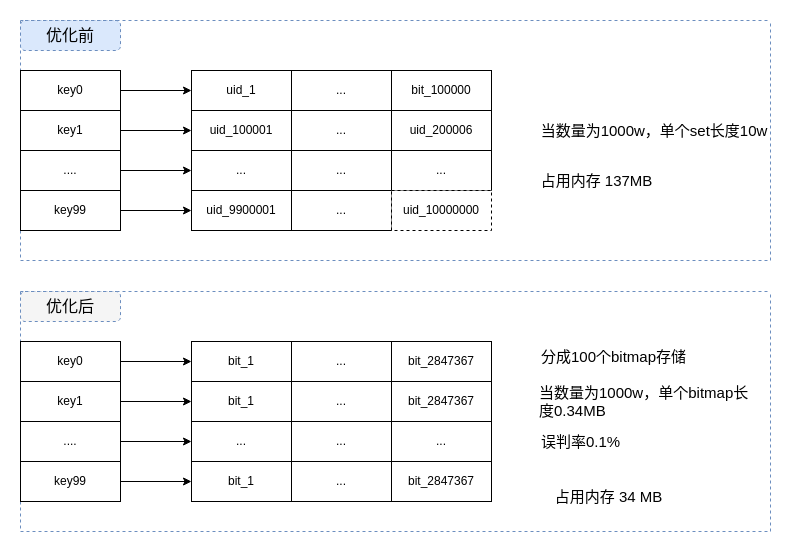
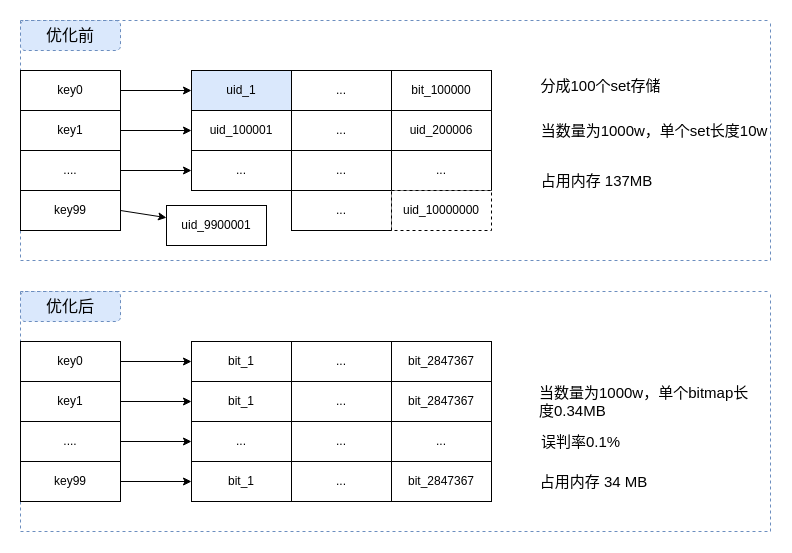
  <mxCell id="0" />
  <mxCell id="1" parent="0" />
  <mxCell id="2" value="" style="swimlane;startSize=0;fontFamily=Verdana;fontSize=13;dashed=1;fillColor=#dae8fc;strokeColor=#6c8ebf;movable=1;resizable=1;rotatable=1;deletable=1;editable=1;connectable=1;" vertex="1" parent="1"><mxGeometry x="20" y="20" width="750" height="240" as="geometry" /></mxCell>
  <mxCell id="3" value="优化前" style="rounded=1;whiteSpace=wrap;html=1;dashed=1;fontFamily=Verdana;fontSize=16;fillColor=#dae8fc;strokeColor=#6c8ebf;" vertex="1" parent="2"><mxGeometry width="100" height="30" as="geometry" /></mxCell>
  <mxCell id="4" value="key0" style="rounded=0;whiteSpace=wrap;html=1;" vertex="1" parent="2"><mxGeometry y="50" width="100" height="40" as="geometry" /></mxCell>
  <mxCell id="5" value="key1" style="rounded=0;whiteSpace=wrap;html=1;" vertex="1" parent="2"><mxGeometry y="90" width="100" height="40" as="geometry" /></mxCell>
  <mxCell id="6" value="...." style="rounded=0;whiteSpace=wrap;html=1;" vertex="1" parent="2"><mxGeometry y="130" width="100" height="40" as="geometry" /></mxCell>
  <mxCell id="7" value="key99" style="rounded=0;whiteSpace=wrap;html=1;" vertex="1" parent="2"><mxGeometry y="170" width="100" height="40" as="geometry" /></mxCell>
- <mxCell id="8" value="uid_1" style="rounded=0;whiteSpace=wrap;html=1;" vertex="1" parent="2"><mxGeometry x="171" y="50" width="100" height="40" as="geometry" /></mxCell>
+ <mxCell id="8" value="uid_1" style="rounded=0;whiteSpace=wrap;html=1;fillColor=#dae8fc;" vertex="1" parent="2"><mxGeometry x="171" y="50" width="100" height="40" as="geometry" /></mxCell>
  <mxCell id="9" value="..." style="rounded=0;whiteSpace=wrap;html=1;" vertex="1" parent="2"><mxGeometry x="271" y="50" width="100" height="40" as="geometry" /></mxCell>
  <mxCell id="10" value="bit_100000" style="rounded=0;whiteSpace=wrap;html=1;" vertex="1" parent="2"><mxGeometry x="371" y="50" width="100" height="40" as="geometry" /></mxCell>
  <mxCell id="11" value="uid_100001" style="rounded=0;whiteSpace=wrap;html=1;" vertex="1" parent="2"><mxGeometry x="171" y="90" width="100" height="40" as="geometry" /></mxCell>
  <mxCell id="12" value="..." style="rounded=0;whiteSpace=wrap;html=1;" vertex="1" parent="2"><mxGeometry x="271" y="90" width="100" height="40" as="geometry" /></mxCell>
  <mxCell id="13" value="uid_200006" style="rounded=0;whiteSpace=wrap;html=1;" vertex="1" parent="2"><mxGeometry x="371" y="90" width="100" height="40" as="geometry" /></mxCell>
  <mxCell id="14" value="..." style="rounded=0;whiteSpace=wrap;html=1;" vertex="1" parent="2"><mxGeometry x="171" y="130" width="100" height="40" as="geometry" /></mxCell>
  <mxCell id="15" value="..." style="rounded=0;whiteSpace=wrap;html=1;" vertex="1" parent="2"><mxGeometry x="271" y="130" width="100" height="40" as="geometry" /></mxCell>
  <mxCell id="16" value="..." style="rounded=0;whiteSpace=wrap;html=1;" vertex="1" parent="2"><mxGeometry x="371" y="130" width="100" height="40" as="geometry" /></mxCell>
- <mxCell id="17" value="uid_9900001" style="rounded=0;whiteSpace=wrap;html=1;" vertex="1" parent="2"><mxGeometry x="171" y="170" width="100" height="40" as="geometry" /></mxCell>
+ <mxCell id="17" value="uid_9900001" style="rounded=0;whiteSpace=wrap;html=1;" vertex="1" parent="2"><mxGeometry x="146" y="185" width="100" height="40" as="geometry" /></mxCell>
  <mxCell id="18" value="..." style="rounded=0;whiteSpace=wrap;html=1;" vertex="1" parent="2"><mxGeometry x="271" y="170" width="100" height="40" as="geometry" /></mxCell>
  <mxCell id="19" value="uid_10000000" style="rounded=0;whiteSpace=wrap;html=1;dashed=1;" vertex="1" parent="2"><mxGeometry x="371" y="170" width="100" height="40" as="geometry" /></mxCell>
  <mxCell id="20" value="" style="endArrow=classic;html=1;rounded=0;exitX=1;exitY=0.5;exitDx=0;exitDy=0;entryX=0;entryY=0.5;entryDx=0;entryDy=0;" edge="1" parent="2" source="6" target="14"><mxGeometry width="50" height="50" relative="1" as="geometry"><mxPoint x="351" y="280" as="sourcePoint" /><mxPoint x="401" y="230" as="targetPoint" /></mxGeometry></mxCell>
  <mxCell id="21" value="" style="endArrow=classic;html=1;rounded=0;exitX=1;exitY=0.5;exitDx=0;exitDy=0;" edge="1" parent="2" source="7" target="17"><mxGeometry width="50" height="50" relative="1" as="geometry"><mxPoint x="351" y="280" as="sourcePoint" /><mxPoint x="401" y="230" as="targetPoint" /></mxGeometry></mxCell>
  <mxCell id="22" value="" style="endArrow=classic;html=1;rounded=0;exitX=1;exitY=0.5;exitDx=0;exitDy=0;entryX=0;entryY=0.5;entryDx=0;entryDy=0;" edge="1" parent="2" source="4" target="8"><mxGeometry width="50" height="50" relative="1" as="geometry"><mxPoint x="351" y="280" as="sourcePoint" /><mxPoint x="401" y="230" as="targetPoint" /></mxGeometry></mxCell>
  <mxCell id="23" value="" style="endArrow=classic;html=1;rounded=0;exitX=1;exitY=0.5;exitDx=0;exitDy=0;entryX=0;entryY=0.5;entryDx=0;entryDy=0;" edge="1" parent="2" source="5" target="11"><mxGeometry width="50" height="50" relative="1" as="geometry"><mxPoint x="351" y="280" as="sourcePoint" /><mxPoint x="401" y="230" as="targetPoint" /></mxGeometry></mxCell>
+ <mxCell id="24" value="分成100个set存储" style="text;html=1;strokeColor=none;fillColor=none;align=center;verticalAlign=middle;whiteSpace=wrap;rounded=0;fontSize=15;" vertex="1" parent="2"><mxGeometry x="511" y="50" width="139" height="30" as="geometry" /></mxCell>
  <mxCell id="25" value="当数量为1000w，单个set长度10w" style="text;html=1;strokeColor=none;fillColor=none;align=center;verticalAlign=middle;whiteSpace=wrap;rounded=0;fontSize=15;" vertex="1" parent="2"><mxGeometry x="518" y="90" width="232" height="40" as="geometry" /></mxCell>
  <mxCell id="26" value="占用内存 137MB" style="text;html=1;strokeColor=none;fillColor=none;align=center;verticalAlign=middle;whiteSpace=wrap;rounded=0;fontSize=15;" vertex="1" parent="2"><mxGeometry x="507" y="140" width="139" height="40" as="geometry" /></mxCell>
  <mxCell id="27" value="" style="swimlane;startSize=0;fontFamily=Verdana;fontSize=13;dashed=1;fillColor=#dae8fc;strokeColor=#6c8ebf;movable=1;resizable=1;rotatable=1;deletable=1;editable=1;connectable=1;" vertex="1" parent="1"><mxGeometry x="20" y="291" width="750" height="240" as="geometry" /></mxCell>
- <mxCell id="28" value="优化后" style="rounded=1;whiteSpace=wrap;html=1;dashed=1;fontFamily=Verdana;fontSize=16;fillColor=#f5f5f5;strokeColor=#6c8ebf;" vertex="1" parent="27"><mxGeometry width="100" height="30" as="geometry" /></mxCell>
+ <mxCell id="28" value="优化后" style="rounded=1;whiteSpace=wrap;html=1;dashed=1;fontFamily=Verdana;fontSize=16;fillColor=#dae8fc;strokeColor=#6c8ebf;" vertex="1" parent="27"><mxGeometry width="100" height="30" as="geometry" /></mxCell>
  <mxCell id="29" value="key0" style="rounded=0;whiteSpace=wrap;html=1;" vertex="1" parent="27"><mxGeometry y="50" width="100" height="40" as="geometry" /></mxCell>
  <mxCell id="30" value="key1" style="rounded=0;whiteSpace=wrap;html=1;" vertex="1" parent="27"><mxGeometry y="90" width="100" height="40" as="geometry" /></mxCell>
  <mxCell id="31" value="...." style="rounded=0;whiteSpace=wrap;html=1;" vertex="1" parent="27"><mxGeometry y="130" width="100" height="40" as="geometry" /></mxCell>
  <mxCell id="32" value="key99" style="rounded=0;whiteSpace=wrap;html=1;" vertex="1" parent="27"><mxGeometry y="170" width="100" height="40" as="geometry" /></mxCell>
  <mxCell id="33" value="bit_1" style="rounded=0;whiteSpace=wrap;html=1;" vertex="1" parent="27"><mxGeometry x="171" y="50" width="100" height="40" as="geometry" /></mxCell>
  <mxCell id="34" value="..." style="rounded=0;whiteSpace=wrap;html=1;" vertex="1" parent="27"><mxGeometry x="271" y="50" width="100" height="40" as="geometry" /></mxCell>
  <mxCell id="35" value="bit_2847367" style="rounded=0;whiteSpace=wrap;html=1;" vertex="1" parent="27"><mxGeometry x="371" y="50" width="100" height="40" as="geometry" /></mxCell>
  <mxCell id="36" value="bit_1" style="rounded=0;whiteSpace=wrap;html=1;" vertex="1" parent="27"><mxGeometry x="171" y="90" width="100" height="40" as="geometry" /></mxCell>
  <mxCell id="37" value="..." style="rounded=0;whiteSpace=wrap;html=1;" vertex="1" parent="27"><mxGeometry x="271" y="90" width="100" height="40" as="geometry" /></mxCell>
  <mxCell id="38" value="bit_2847367" style="rounded=0;whiteSpace=wrap;html=1;" vertex="1" parent="27"><mxGeometry x="371" y="90" width="100" height="40" as="geometry" /></mxCell>
  <mxCell id="39" value="..." style="rounded=0;whiteSpace=wrap;html=1;" vertex="1" parent="27"><mxGeometry x="171" y="130" width="100" height="40" as="geometry" /></mxCell>
  <mxCell id="40" value="..." style="rounded=0;whiteSpace=wrap;html=1;" vertex="1" parent="27"><mxGeometry x="271" y="130" width="100" height="40" as="geometry" /></mxCell>
  <mxCell id="41" value="..." style="rounded=0;whiteSpace=wrap;html=1;" vertex="1" parent="27"><mxGeometry x="371" y="130" width="100" height="40" as="geometry" /></mxCell>
  <mxCell id="42" value="bit_1" style="rounded=0;whiteSpace=wrap;html=1;" vertex="1" parent="27"><mxGeometry x="171" y="170" width="100" height="40" as="geometry" /></mxCell>
  <mxCell id="43" value="..." style="rounded=0;whiteSpace=wrap;html=1;" vertex="1" parent="27"><mxGeometry x="271" y="170" width="100" height="40" as="geometry" /></mxCell>
  <mxCell id="44" value="bit_2847367" style="rounded=0;whiteSpace=wrap;html=1;" vertex="1" parent="27"><mxGeometry x="371" y="170" width="100" height="40" as="geometry" /></mxCell>
  <mxCell id="45" value="" style="endArrow=classic;html=1;rounded=0;exitX=1;exitY=0.5;exitDx=0;exitDy=0;entryX=0;entryY=0.5;entryDx=0;entryDy=0;" edge="1" parent="27" source="31" target="39"><mxGeometry width="50" height="50" relative="1" as="geometry"><mxPoint x="351" y="280" as="sourcePoint" /><mxPoint x="401" y="230" as="targetPoint" /></mxGeometry></mxCell>
  <mxCell id="46" value="" style="endArrow=classic;html=1;rounded=0;exitX=1;exitY=0.5;exitDx=0;exitDy=0;" edge="1" parent="27" source="32" target="42"><mxGeometry width="50" height="50" relative="1" as="geometry"><mxPoint x="351" y="280" as="sourcePoint" /><mxPoint x="401" y="230" as="targetPoint" /></mxGeometry></mxCell>
  <mxCell id="47" value="" style="endArrow=classic;html=1;rounded=0;exitX=1;exitY=0.5;exitDx=0;exitDy=0;entryX=0;entryY=0.5;entryDx=0;entryDy=0;" edge="1" parent="27" source="29" target="33"><mxGeometry width="50" height="50" relative="1" as="geometry"><mxPoint x="351" y="280" as="sourcePoint" /><mxPoint x="401" y="230" as="targetPoint" /></mxGeometry></mxCell>
  <mxCell id="48" value="" style="endArrow=classic;html=1;rounded=0;exitX=1;exitY=0.5;exitDx=0;exitDy=0;entryX=0;entryY=0.5;entryDx=0;entryDy=0;" edge="1" parent="27" source="30" target="36"><mxGeometry width="50" height="50" relative="1" as="geometry"><mxPoint x="351" y="280" as="sourcePoint" /><mxPoint x="401" y="230" as="targetPoint" /></mxGeometry></mxCell>
- <mxCell id="49" value="分成100个bitmap存储" style="text;html=1;strokeColor=none;fillColor=none;align=center;verticalAlign=middle;whiteSpace=wrap;rounded=0;fontSize=15;" vertex="1" parent="27"><mxGeometry x="514" y="50" width="159" height="30" as="geometry" /></mxCell>
  <mxCell id="50" value="当数量为1000w，单个bitmap长度0.34MB" style="text;html=1;strokeColor=none;fillColor=none;align=left;verticalAlign=middle;whiteSpace=wrap;rounded=0;fontSize=15;" vertex="1" parent="27"><mxGeometry x="517" y="90" width="217" height="40" as="geometry" /></mxCell>
- <mxCell id="51" value="占用内存 34 MB" style="text;html=1;strokeColor=none;fillColor=none;align=center;verticalAlign=middle;whiteSpace=wrap;rounded=0;fontSize=15;" vertex="1" parent="27"><mxGeometry x="519" y="185" width="139" height="40" as="geometry" /></mxCell>
+ <mxCell id="51" value="占用内存 34 MB" style="text;html=1;strokeColor=none;fillColor=none;align=center;verticalAlign=middle;whiteSpace=wrap;rounded=0;fontSize=15;" vertex="1" parent="27"><mxGeometry x="504" y="170" width="139" height="40" as="geometry" /></mxCell>
  <mxCell id="52" value="误判率0.1%" style="text;html=1;strokeColor=none;fillColor=none;align=center;verticalAlign=middle;whiteSpace=wrap;rounded=0;fontSize=15;" vertex="1" parent="27"><mxGeometry x="491" y="130" width="139" height="40" as="geometry" /></mxCell>
